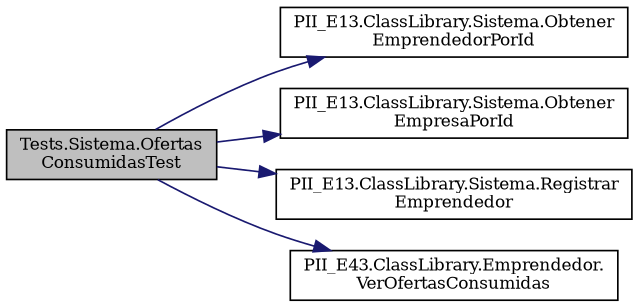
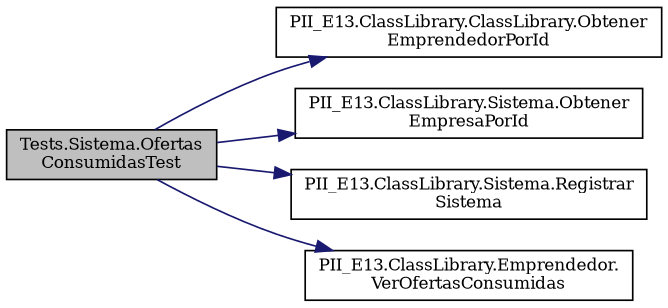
  digraph {
    fontname="DejaVu Serif"
    rankdir=LR
    node [color=black fillcolor=white fontname="DejaVu Serif" fontsize=10 shape=record style=filled]
    edge [color=midnightblue fontname="DejaVu Serif" fontsize=10 labelfontname=Helvetica labelfontsize=10 style=solid]
    n1 [fillcolor=grey75 fontcolor=black height=0.2 label="Tests.Sistema.Ofertas\lConsumidasTest" width=0.4]
-   n2 [height=0.2 label="PII_E13.ClassLibrary.Sistema.Obtener\lEmprendedorPorId" width=0.4]
+   n2 [height=0.2 label="PII_E13.ClassLibrary.ClassLibrary.Obtener\lEmprendedorPorId" width=0.4]
    n3 [height=0.2 label="PII_E13.ClassLibrary.Sistema.Obtener\lEmpresaPorId" width=0.4]
-   n4 [height=0.2 label="PII_E13.ClassLibrary.Sistema.Registrar\lEmprendedor" width=0.4]
-   n5 [height=0.2 label="PII_E43.ClassLibrary.Emprendedor.\lVerOfertasConsumidas" width=0.4]
+   n4 [height=0.2 label="PII_E13.ClassLibrary.Sistema.Registrar\lSistema" width=0.4]
+   n5 [height=0.2 label="PII_E13.ClassLibrary.Emprendedor.\lVerOfertasConsumidas" width=0.4]
    n1 -> n2
    n1 -> n3
    n1 -> n4
    n1 -> n5
  }
